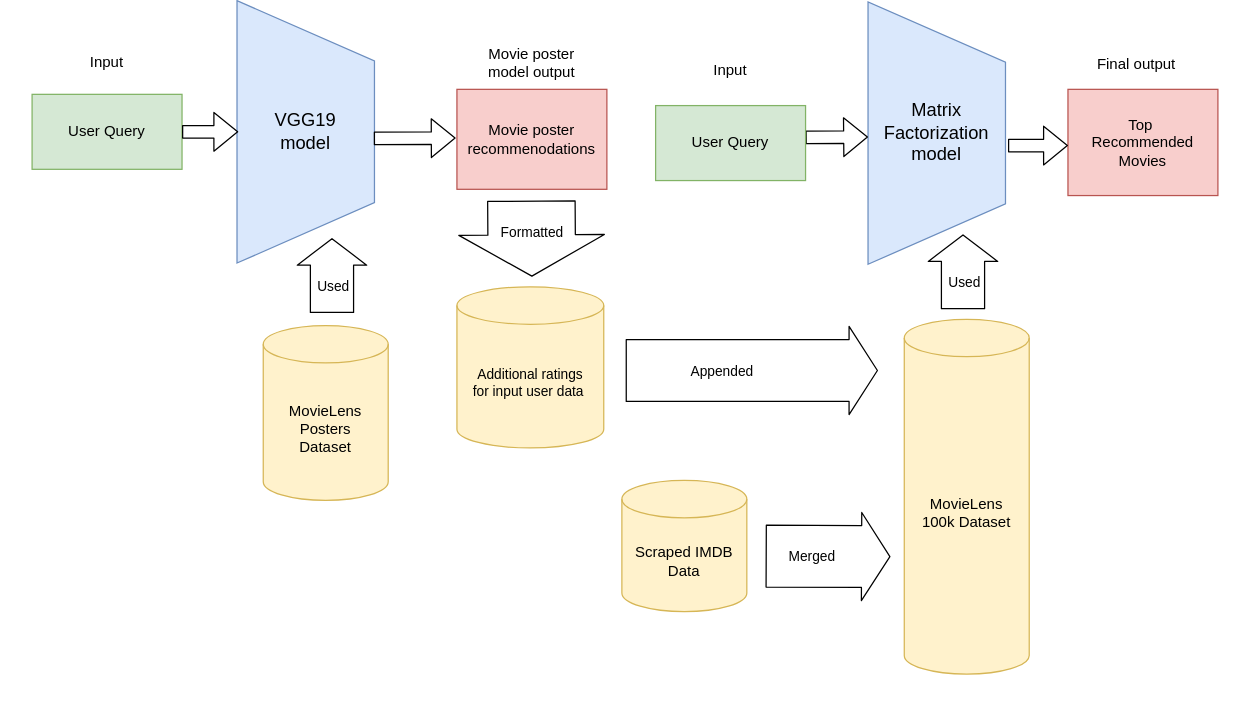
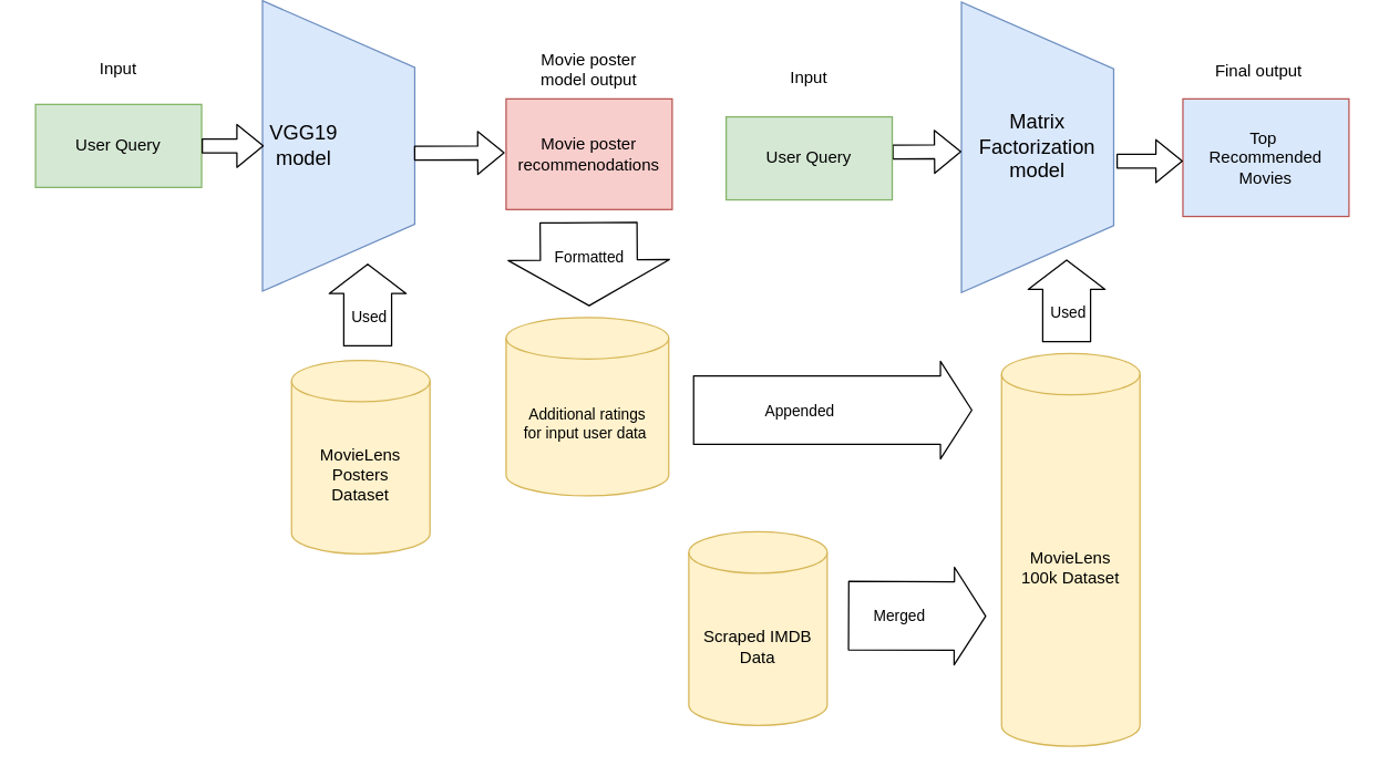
  <mxCell id="0" />
  <mxCell id="1" parent="0" />
  <mxCell id="2" value="MovieLens &lt;br&gt;100k Dataset" style="shape=cylinder3;whiteSpace=wrap;html=1;boundedLbl=1;backgroundOutline=1;size=15;fillColor=#fff2cc;strokeColor=#d6b656;" vertex="1" parent="1"><mxGeometry x="723" y="235" width="100" height="284" as="geometry" /></mxCell>
  <mxCell id="3" value="MovieLens &lt;br&gt;Posters &lt;br&gt;Dataset" style="shape=cylinder3;whiteSpace=wrap;html=1;boundedLbl=1;backgroundOutline=1;size=15;fillColor=#fff2cc;strokeColor=#d6b656;" vertex="1" parent="1"><mxGeometry x="210" y="240" width="100" height="140" as="geometry" /></mxCell>
  <mxCell id="4" value="" style="verticalLabelPosition=bottom;verticalAlign=top;html=1;shape=trapezoid;perimeter=trapezoidPerimeter;whiteSpace=wrap;size=0.23;arcSize=10;flipV=1;rotation=-90;fillColor=#dae8fc;strokeColor=#6c8ebf;" vertex="1" parent="1"><mxGeometry x="139" y="30" width="210" height="110" as="geometry" /></mxCell>
  <mxCell id="5" value="User Query" style="rounded=0;whiteSpace=wrap;html=1;fillColor=#d5e8d4;strokeColor=#82b366;" vertex="1" parent="1"><mxGeometry x="25" y="55" width="120" height="60" as="geometry" /></mxCell>
- <mxCell id="6" value="&lt;span id=&quot;docs-internal-guid-22d3c6bb-7fff-937b-a6cc-ed1f87376b8d&quot;&gt;&lt;span style=&quot;font-size: 11pt ; font-family: &amp;#34;arial&amp;#34; ; background-color: transparent ; vertical-align: baseline&quot;&gt;VGG19&lt;br&gt;model&lt;br&gt;&lt;/span&gt;&lt;/span&gt;" style="text;html=1;strokeColor=none;fillColor=none;align=center;verticalAlign=middle;whiteSpace=wrap;rounded=0;" vertex="1" parent="1"><mxGeometry x="214" y="75" width="60" height="20" as="geometry" /></mxCell>
+ <mxCell id="6" value="&lt;span id=&quot;docs-internal-guid-22d3c6bb-7fff-937b-a6cc-ed1f87376b8d&quot;&gt;&lt;span style=&quot;font-size: 11pt ; font-family: &amp;#34;arial&amp;#34; ; background-color: transparent ; vertical-align: baseline&quot;&gt;VGG19&lt;br&gt;model&lt;br&gt;&lt;/span&gt;&lt;/span&gt;" style="text;html=1;strokeColor=none;fillColor=none;align=center;verticalAlign=middle;whiteSpace=wrap;rounded=0;" vertex="1" parent="1"><mxGeometry x="189" y="75" width="60" height="20" as="geometry" /></mxCell>
  <mxCell id="7" value="" style="verticalLabelPosition=bottom;verticalAlign=top;html=1;shape=trapezoid;perimeter=trapezoidPerimeter;whiteSpace=wrap;size=0.23;arcSize=10;flipV=1;rotation=-90;fillColor=#dae8fc;strokeColor=#6c8ebf;" vertex="1" parent="1"><mxGeometry x="644" y="31" width="210" height="110" as="geometry" /></mxCell>
  <mxCell id="8" value="&lt;span id=&quot;docs-internal-guid-22d3c6bb-7fff-937b-a6cc-ed1f87376b8d&quot;&gt;&lt;span style=&quot;font-size: 11pt ; font-family: &amp;#34;arial&amp;#34; ; background-color: transparent ; vertical-align: baseline&quot;&gt;Matrix Factorization&lt;br&gt;model&lt;br&gt;&lt;/span&gt;&lt;/span&gt;" style="text;html=1;strokeColor=none;fillColor=none;align=center;verticalAlign=middle;whiteSpace=wrap;rounded=0;" vertex="1" parent="1"><mxGeometry x="719" y="76" width="60" height="20" as="geometry" /></mxCell>
- <mxCell id="9" value="Top&amp;nbsp;&lt;br&gt;Recommended Movies" style="rounded=0;whiteSpace=wrap;html=1;fillColor=#f8cecc;strokeColor=#b85450;" vertex="1" parent="1"><mxGeometry x="854" y="51" width="120" height="85" as="geometry" /></mxCell>
+ <mxCell id="9" value="Top&amp;nbsp;&lt;br&gt;Recommended Movies" style="rounded=0;whiteSpace=wrap;html=1;fillColor=#dae8fc;strokeColor=#b85450;" vertex="1" parent="1"><mxGeometry x="854" y="51" width="120" height="85" as="geometry" /></mxCell>
  <mxCell id="10" value="Movie poster recommenodations" style="rounded=0;whiteSpace=wrap;html=1;fillColor=#f8cecc;strokeColor=#b85450;" vertex="1" parent="1"><mxGeometry x="365" y="51" width="120" height="80" as="geometry" /></mxCell>
  <mxCell id="11" value="Input" style="text;html=1;strokeColor=none;fillColor=none;align=center;verticalAlign=middle;whiteSpace=wrap;rounded=0;" vertex="1" parent="1"><mxGeometry x="20" y="20" width="130" height="20" as="geometry" /></mxCell>
  <mxCell id="12" value="Final output" style="text;html=1;strokeColor=none;fillColor=none;align=center;verticalAlign=middle;whiteSpace=wrap;rounded=0;" vertex="1" parent="1"><mxGeometry x="844" y="21" width="130" height="20" as="geometry" /></mxCell>
  <mxCell id="13" value="Movie poster model output" style="text;html=1;strokeColor=none;fillColor=none;align=center;verticalAlign=middle;whiteSpace=wrap;rounded=0;" vertex="1" parent="1"><mxGeometry x="380" y="20" width="90" height="20" as="geometry" /></mxCell>
  <mxCell id="14" value="" style="shape=flexArrow;endArrow=classic;html=1;exitX=1;exitY=0.5;exitDx=0;exitDy=0;" edge="1" parent="1" source="5"><mxGeometry width="50" height="50" relative="1" as="geometry"><mxPoint x="155" y="85" as="sourcePoint" /><mxPoint x="190" y="85" as="targetPoint" /></mxGeometry></mxCell>
  <mxCell id="15" value="" style="shape=flexArrow;endArrow=classic;html=1;exitX=0.475;exitY=0.005;exitDx=0;exitDy=0;exitPerimeter=0;" edge="1" parent="1" source="4"><mxGeometry width="50" height="50" relative="1" as="geometry"><mxPoint x="344" y="86.91" as="sourcePoint" /><mxPoint x="364" y="90" as="targetPoint" /></mxGeometry></mxCell>
  <mxCell id="16" value="" style="shape=flexArrow;endArrow=classic;html=1;entryX=0;entryY=0.5;entryDx=0;entryDy=0;" edge="1" parent="1"><mxGeometry width="50" height="50" relative="1" as="geometry"><mxPoint x="644" y="89.53" as="sourcePoint" /><mxPoint x="694" y="89.08" as="targetPoint" /></mxGeometry></mxCell>
  <mxCell id="17" value="" style="shape=flexArrow;endArrow=classic;html=1;" edge="1" parent="1"><mxGeometry width="50" height="50" relative="1" as="geometry"><mxPoint x="806" y="96" as="sourcePoint" /><mxPoint x="854" y="96" as="targetPoint" /></mxGeometry></mxCell>
  <mxCell id="18" value="" style="shape=flexArrow;endArrow=classic;html=1;width=34.563;endSize=6.732;" edge="1" parent="1"><mxGeometry width="50" height="50" relative="1" as="geometry"><mxPoint x="265" y="230" as="sourcePoint" /><mxPoint x="265" y="170" as="targetPoint" /></mxGeometry></mxCell>
  <mxCell id="19" value="Used" style="edgeLabel;html=1;align=center;verticalAlign=middle;resizable=0;points=[];" vertex="1" connectable="0" parent="18"><mxGeometry x="-0.251" relative="1" as="geometry"><mxPoint as="offset" /></mxGeometry></mxCell>
  <mxCell id="20" value="" style="shape=flexArrow;endArrow=classic;html=1;width=34.563;endSize=6.732;" edge="1" parent="1"><mxGeometry width="50" height="50" relative="1" as="geometry"><mxPoint x="770" y="227" as="sourcePoint" /><mxPoint x="770" y="167" as="targetPoint" /></mxGeometry></mxCell>
  <mxCell id="21" value="Used" style="edgeLabel;html=1;align=center;verticalAlign=middle;resizable=0;points=[];" vertex="1" connectable="0" parent="20"><mxGeometry x="-0.251" relative="1" as="geometry"><mxPoint as="offset" /></mxGeometry></mxCell>
- <mxCell id="22" value="Scraped IMDB Data" style="shape=cylinder3;whiteSpace=wrap;html=1;boundedLbl=1;backgroundOutline=1;size=15;fillColor=#fff2cc;strokeColor=#d6b656;" vertex="1" parent="1"><mxGeometry x="497" y="364" width="100" height="105" as="geometry" /></mxCell>
+ <mxCell id="22" value="Scraped IMDB Data" style="shape=cylinder3;whiteSpace=wrap;html=1;boundedLbl=1;backgroundOutline=1;size=15;fillColor=#fff2cc;strokeColor=#d6b656;" vertex="1" parent="1"><mxGeometry x="497" y="364" width="100" height="140" as="geometry" /></mxCell>
  <mxCell id="23" value="" style="shape=flexArrow;endArrow=classic;html=1;width=49.516;endSize=7.226;" edge="1" parent="1"><mxGeometry width="50" height="50" relative="1" as="geometry"><mxPoint x="612" y="424.58" as="sourcePoint" /><mxPoint x="712" y="425" as="targetPoint" /></mxGeometry></mxCell>
  <mxCell id="24" value="Merged" style="edgeLabel;html=1;align=center;verticalAlign=middle;resizable=0;points=[];" vertex="1" connectable="0" parent="23"><mxGeometry x="-0.251" relative="1" as="geometry"><mxPoint as="offset" /></mxGeometry></mxCell>
  <mxCell id="25" value="Additional ratings &lt;br&gt;for input user&amp;nbsp;data&amp;nbsp;" style="shape=cylinder3;whiteSpace=wrap;html=1;boundedLbl=1;backgroundOutline=1;size=15;fillColor=#fff2cc;strokeColor=#d6b656;fontSize=11;" vertex="1" parent="1"><mxGeometry x="365" y="209" width="117.5" height="129" as="geometry" /></mxCell>
  <mxCell id="26" value="" style="shape=flexArrow;endArrow=classic;html=1;width=70;endSize=10.67;endWidth=45.437;" edge="1" parent="1"><mxGeometry width="50" height="50" relative="1" as="geometry"><mxPoint x="424.58" y="140" as="sourcePoint" /><mxPoint x="424.98" y="201" as="targetPoint" /></mxGeometry></mxCell>
  <mxCell id="27" value="Formatted " style="edgeLabel;html=1;align=center;verticalAlign=middle;resizable=0;points=[];" vertex="1" connectable="0" parent="26"><mxGeometry x="-0.251" relative="1" as="geometry"><mxPoint x="-0.64" y="3" as="offset" /></mxGeometry></mxCell>
  <mxCell id="28" value="" style="shape=flexArrow;endArrow=classic;html=1;width=49.516;endSize=7.226;" edge="1" parent="1"><mxGeometry width="50" height="50" relative="1" as="geometry"><mxPoint x="500" y="276" as="sourcePoint" /><mxPoint x="702" y="276" as="targetPoint" /></mxGeometry></mxCell>
  <mxCell id="29" value="Appended" style="edgeLabel;html=1;align=center;verticalAlign=middle;resizable=0;points=[];" vertex="1" connectable="0" parent="28"><mxGeometry x="-0.251" relative="1" as="geometry"><mxPoint as="offset" /></mxGeometry></mxCell>
  <mxCell id="30" value="User Query" style="rounded=0;whiteSpace=wrap;html=1;fillColor=#d5e8d4;strokeColor=#82b366;" vertex="1" parent="1"><mxGeometry x="524" y="64" width="120" height="60" as="geometry" /></mxCell>
  <mxCell id="31" value="Input" style="text;html=1;strokeColor=none;fillColor=none;align=center;verticalAlign=middle;whiteSpace=wrap;rounded=0;" vertex="1" parent="1"><mxGeometry x="519" y="26" width="130" height="20" as="geometry" /></mxCell>
